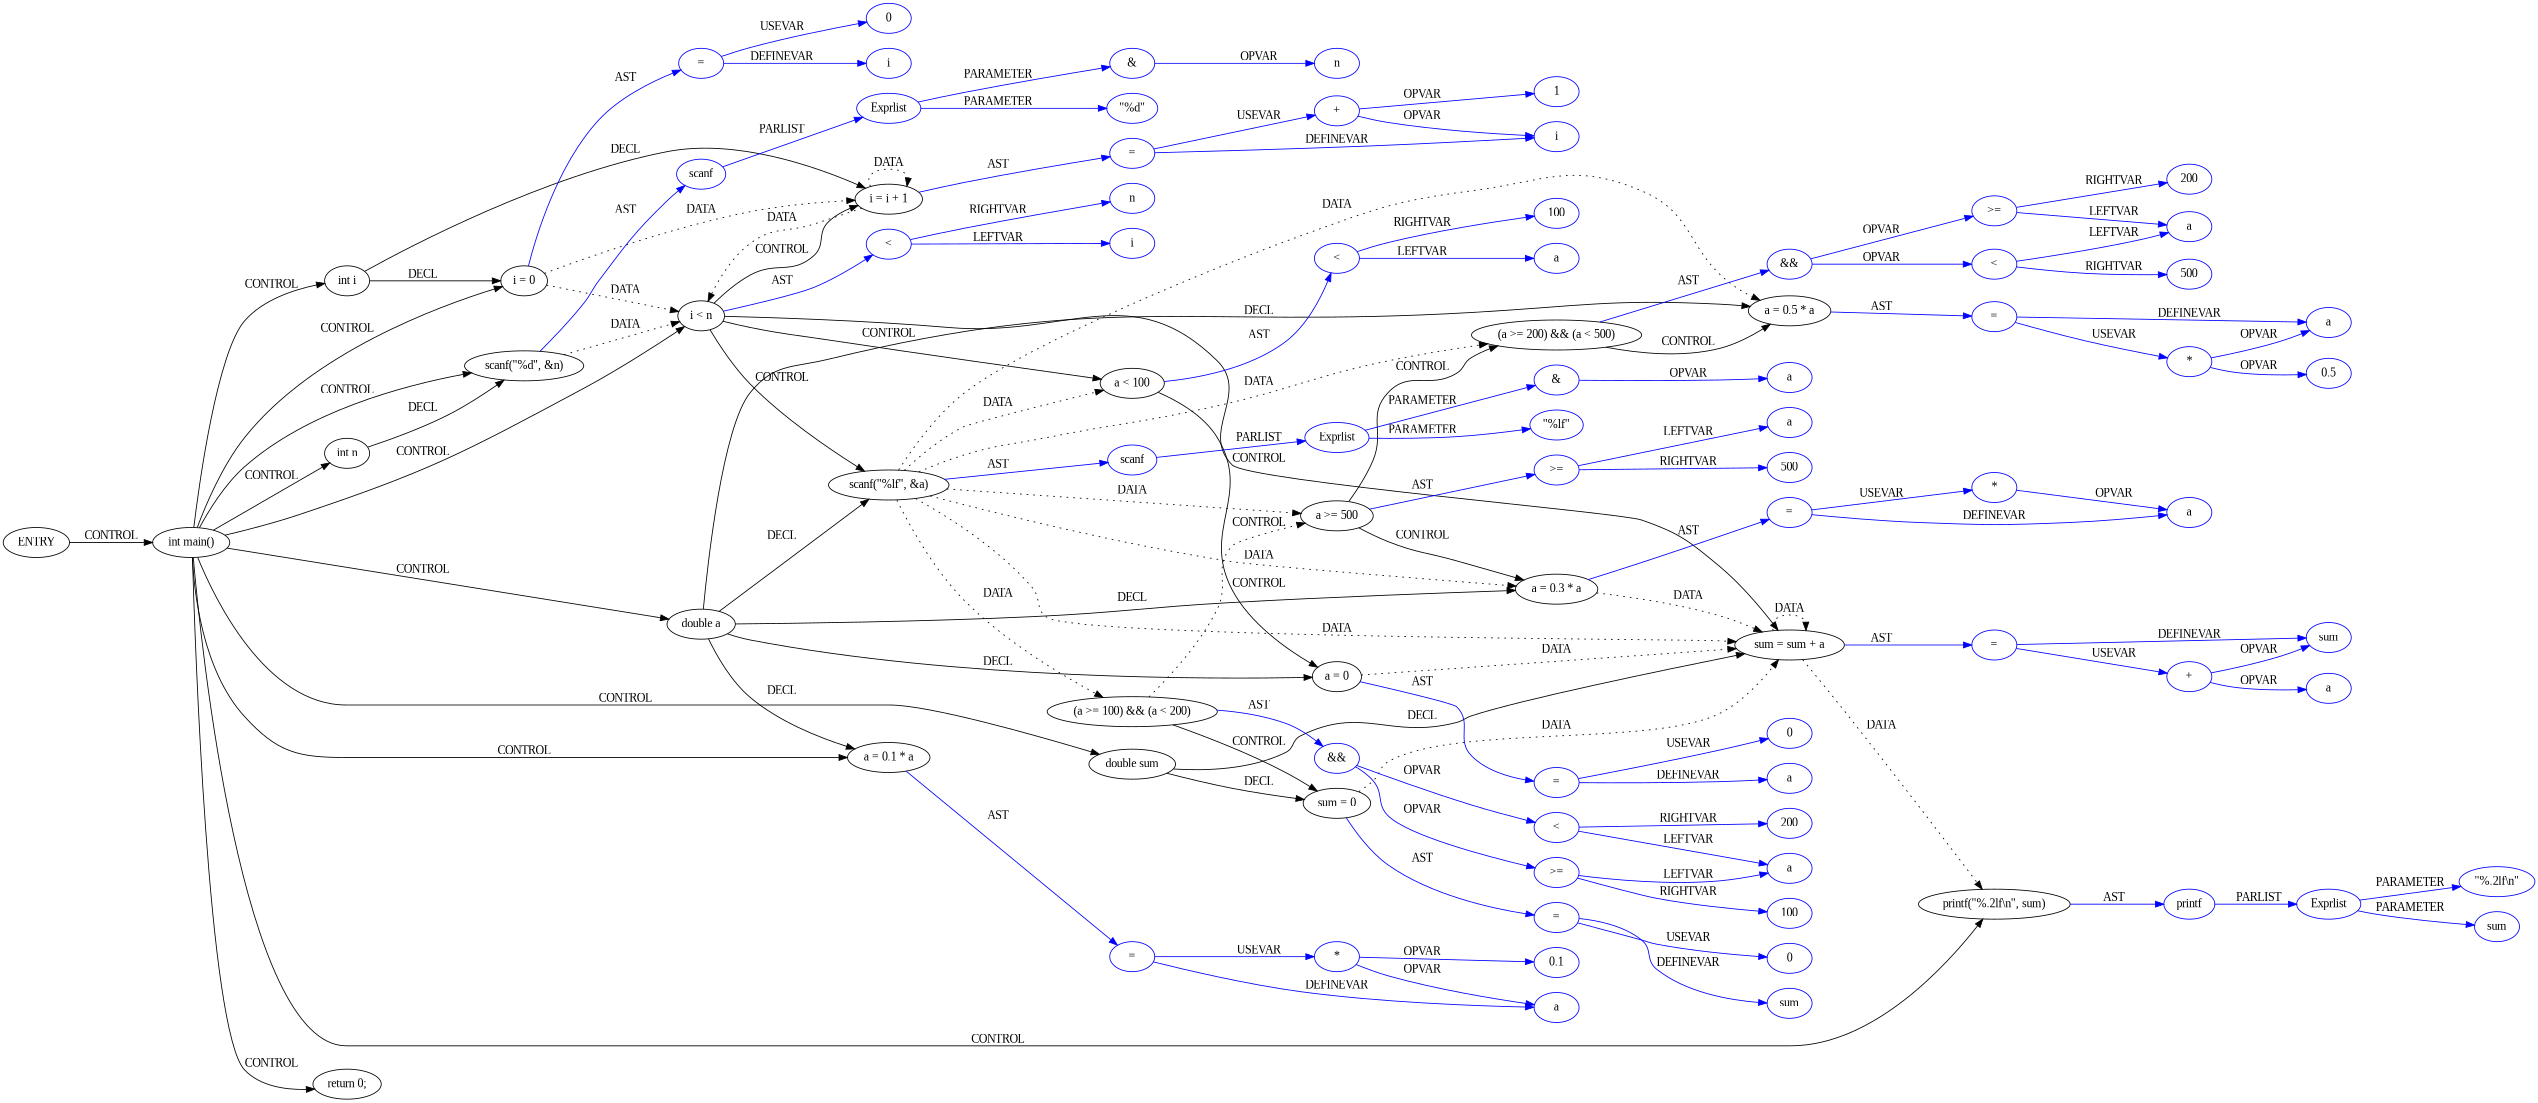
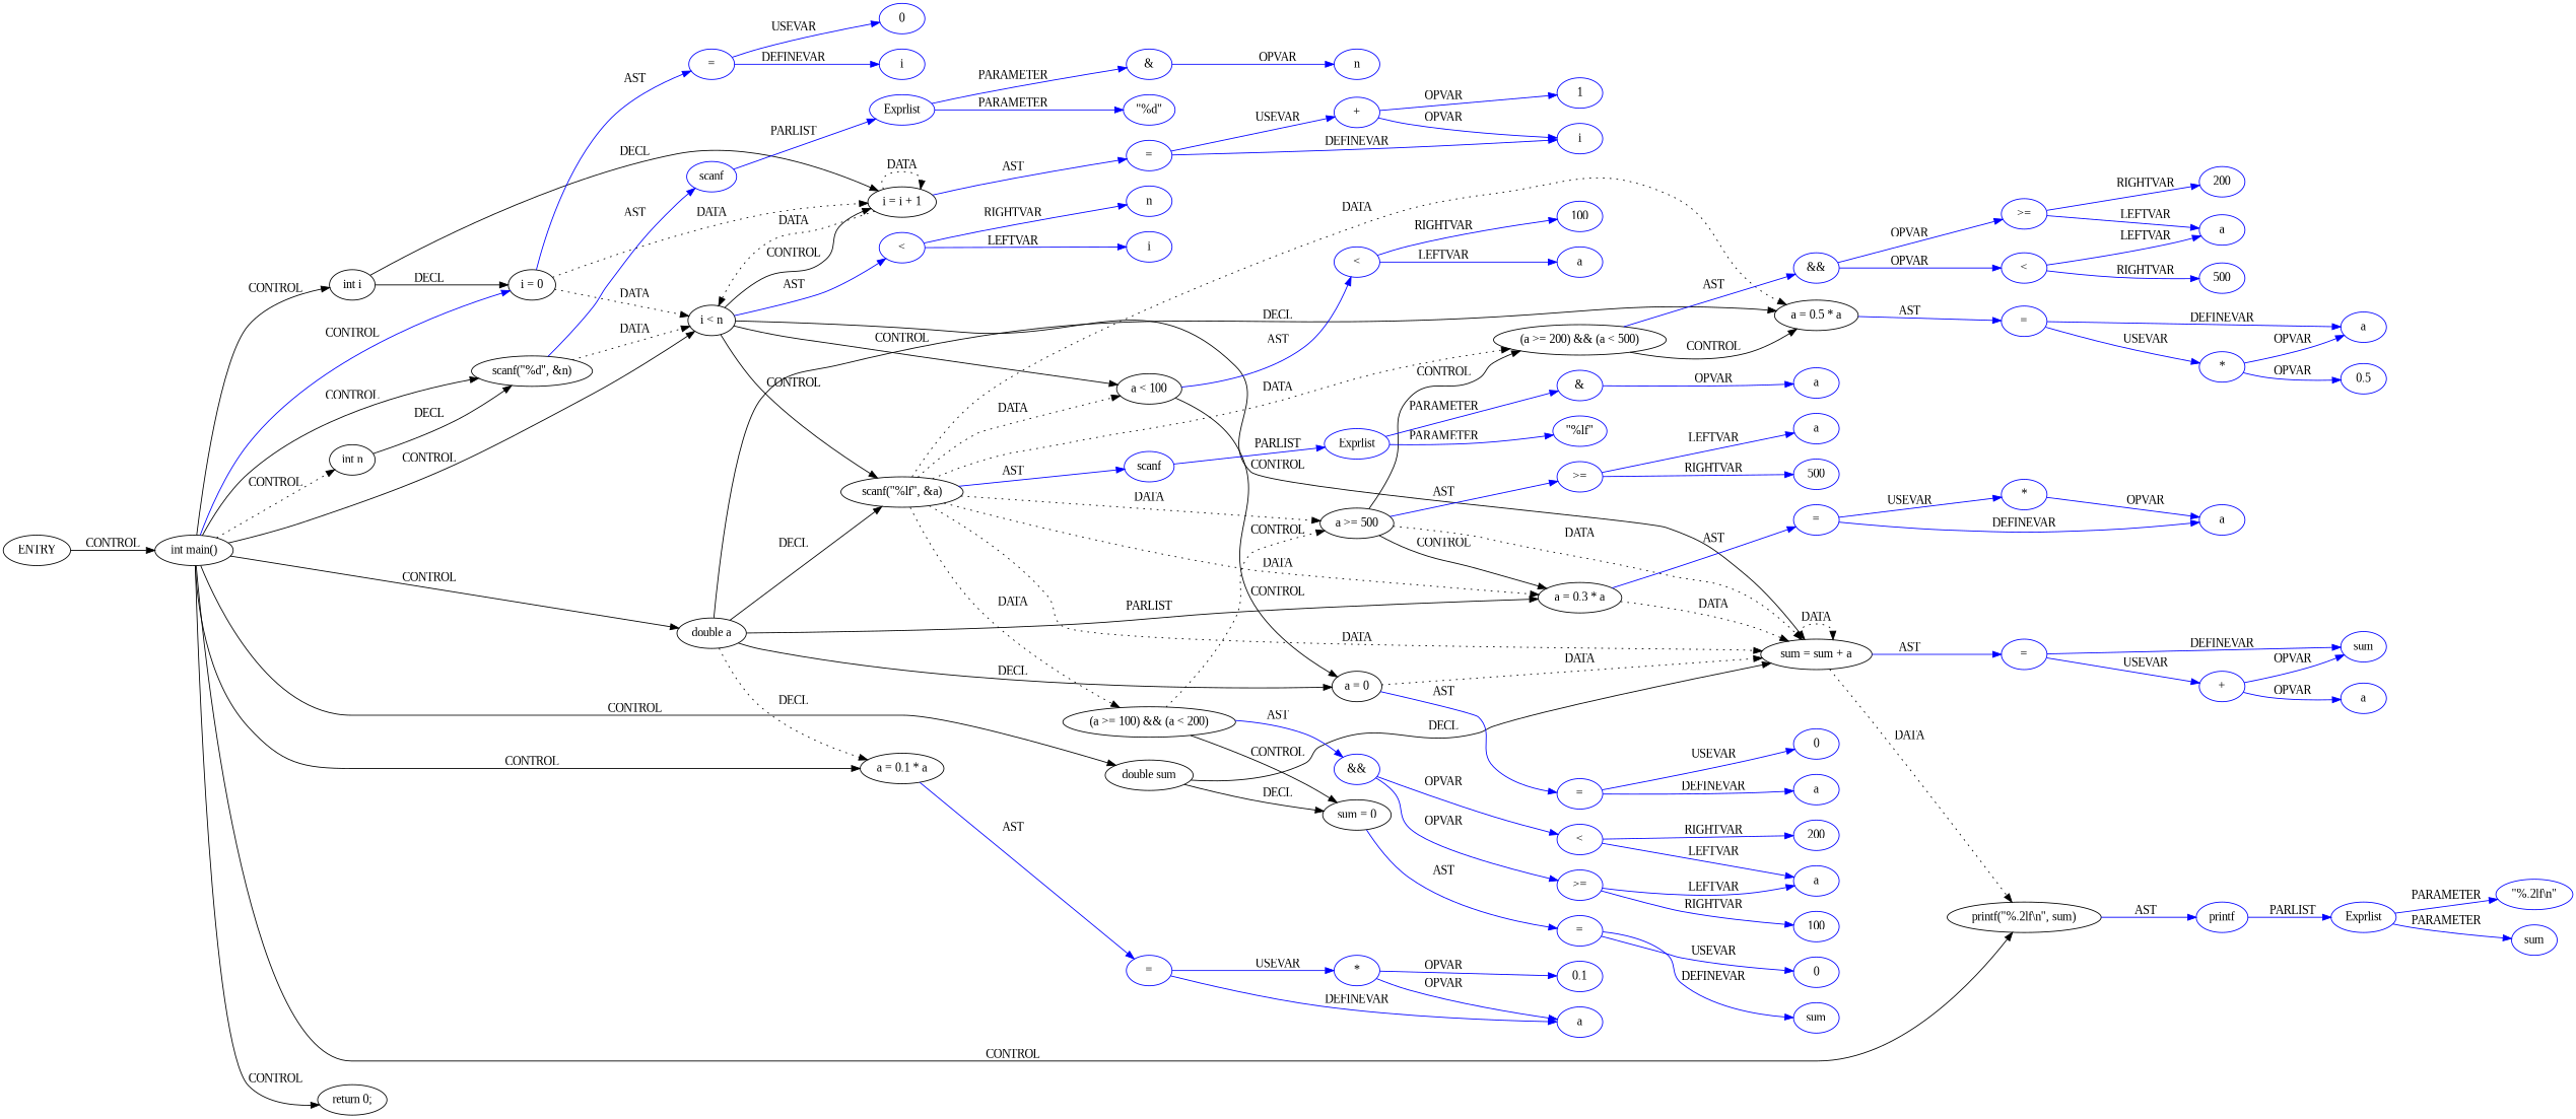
  digraph {
    fontname="Liberation Serif"
    rankdir=LR
    node [coord=10 fontname="Liberation Serif" type=VAR color=blue]
    edge [fontname="Liberation Serif" color=blue]
    n1 [coord=-1 label=ENTRY type=ENTRY color=""]
    n2 [coord=3 label="int main()" type=CONTROL color=""]
    n3 [coord=4 label="int i" type=DECL varname=i vartype=int color=""]
    n4 [coord=5 label="int n" type=DECL varname=n vartype=int color=""]
    n5 [coord=6 label="double a" type=DECL varname=a vartype=double color=""]
    n6 [coord=7 label="double sum" type=DECL varname=sum vartype=double color=""]
    n7 [coord=8 label="a = 0.1 * a" type=ASSIGN color=""]
    n8 [coord=9 label="scanf(\"%d\", &n)" type=CALL color=""]
    n9 [label="i = 0" type=ASSIGN color=""]
    n10 [label="i < n" type=CONTROL color=""]
    n11 [coord=23 label="printf(\"%.2lf\\n\", sum)" type=CALL color=""]
    n12 [coord=24 label="return 0;" type=CONTROL color=""]
    n13 [label="i = i + 1" type=ASSIGN color=""]
    n14 [coord=11 label="scanf(\"%lf\", &a)" type=CALL color=""]
    n15 [coord=13 label="a = 0" type=ASSIGN color=""]
    n16 [coord=17 label="a = 0.3 * a" type=ASSIGN color=""]
    n17 [coord=19 label="a = 0.5 * a" type=ASSIGN color=""]
    n18 [coord=15 label="sum = 0" type=ASSIGN color=""]
    n19 [coord=21 label="sum = sum + a" type=ASSIGN color=""]
    n20 [coord=8 label="=" type=ASSIGNOP]
    n21 [coord=9 label=scanf type=FUNCNAME]
    n22 [label="=" type=ASSIGNOP]
    n23 [coord=12 label="a < 100" type=CONTROL color=""]
    n24 [label="<" type=OP]
    n25 [coord=23 label=printf type=FUNCNAME]
    n26 [label="=" type=ASSIGNOP]
    n27 [coord=11 label=scanf type=FUNCNAME]
    n28 [coord=14 label="(a >= 100) && (a < 200)" type=CONTROL color=""]
    n29 [coord=16 label="a >= 500" type=CONTROL color=""]
    n30 [coord=18 label="(a >= 200) && (a < 500)" type=CONTROL color=""]
    n31 [coord=13 label="=" type=ASSIGNOP]
    n32 [coord=17 label="=" type=ASSIGNOP]
    n33 [coord=19 label="=" type=ASSIGNOP]
    n34 [coord=15 label="=" type=ASSIGNOP]
    n35 [coord=21 label="=" type=ASSIGNOP]
    n36 [coord=8 label=a]
    n37 [coord=8 label="*" type=OP]
    n38 [coord=8 label=0.1 type=CONST]
    n39 [coord=9 label=Exprlist type=EXPRS]
    n40 [coord=9 label="\"%d\"" type=CONST]
    n41 [coord=9 label="&" type=OP]
    n42 [coord=9 label=n]
    n43 [label=i]
    n44 [label=0 type=CONST]
    n45 [coord=12 label="<" type=OP]
    n46 [label=i]
    n47 [label=n]
    n48 [coord=11 label=Exprlist type=EXPRS]
    n49 [coord=14 label="&&" type=OP]
    n50 [coord=16 label=">=" type=OP]
    n51 [coord=18 label="&&" type=OP]
    n52 [coord=11 label="\"%lf\"" type=CONST]
    n53 [coord=11 label="&" type=OP]
    n54 [coord=11 label=a]
    n55 [coord=12 label=a]
    n56 [coord=12 label=100 type=CONST]
    n57 [coord=13 label=a]
    n58 [coord=13 label=0 type=CONST]
    n59 [coord=14 label=">=" type=OP]
    n60 [coord=14 label="<" type=OP]
    n61 [coord=15 label=sum]
    n62 [coord=15 label=0 type=CONST]
    n63 [coord=16 label=a]
    n64 [coord=16 label=500 type=CONST]
    n65 [coord=17 label=a]
    n66 [coord=17 label="*" type=OP]
    n67 [coord=18 label=">=" type=OP]
    n68 [coord=18 label="<" type=OP]
    n69 [coord=19 label=a]
    n70 [coord=19 label="*" type=OP]
    n71 [coord=19 label=0.5 type=CONST]
    n72 [coord=18 label=a]
    n73 [coord=18 label=200 type=CONST]
    n74 [coord=18 label=500 type=CONST]
    n75 [coord=14 label=a]
    n76 [coord=14 label=100 type=CONST]
    n77 [coord=14 label=200 type=CONST]
    n78 [coord=21 label=sum]
    n79 [coord=21 label="+" type=OP]
    n80 [coord=21 label=a]
    n81 [label=i]
    n82 [label="+" type=OP]
    n83 [label=1 type=CONST]
    n84 [coord=23 label=Exprlist type=EXPRS]
    n85 [coord=23 label="\"%.2lf\\n\"" type=CONST]
    n86 [coord=23 label=sum]
    n1 -> n2 [label=CONTROL color=""]
    n2 -> n3 [label=CONTROL color=""]
-   n2 -> n4 [label=CONTROL color=""]
+   n2 -> n4 [label=CONTROL style=dotted color=""]
    n2 -> n5 [label=CONTROL color=""]
    n2 -> n6 [label=CONTROL color=""]
    n2 -> n7 [label=CONTROL color=""]
    n2 -> n8 [label=CONTROL color=""]
-   n2 -> n9 [label=CONTROL color=""]
+   n2 -> n9 [label=CONTROL]
    n2 -> n10 [label=CONTROL color=""]
    n2 -> n11 [label=CONTROL color=""]
    n2 -> n12 [label=CONTROL color=""]
    n3 -> n9 [label=DECL color=""]
    n3 -> n13 [label=DECL color=""]
    n4 -> n8 [label=DECL color=""]
-   n5 -> n7 [label=DECL color=""]
+   n5 -> n7 [label=DECL style=dotted color=""]
    n5 -> n14 [label=DECL color=""]
    n5 -> n15 [label=DECL color=""]
-   n5 -> n16 [label=DECL color=""]
+   n5 -> n16 [label=PARLIST color=""]
    n5 -> n17 [label=DECL color=""]
    n6 -> n18 [label=DECL color=""]
    n6 -> n19 [label=DECL color=""]
    n7 -> n20 [label=AST]
    n8 -> n10 [label=DATA style=dotted color=""]
    n8 -> n21 [label=AST]
    n9 -> n10 [label=DATA style=dotted color=""]
    n9 -> n13 [label=DATA style=dotted color=""]
    n9 -> n22 [label=AST]
    n10 -> n13 [label=CONTROL color=""]
    n10 -> n14 [label=CONTROL color=""]
    n10 -> n19 [label=CONTROL color=""]
    n10 -> n23 [label=CONTROL color=""]
    n10 -> n24 [label=AST]
    n11 -> n25 [label=AST]
    n13 -> n10 [label=DATA style=dotted color=""]
    n13 -> n13 [label=DATA style=dotted color=""]
    n13 -> n26 [label=AST]
    n14 -> n16 [label=DATA style=dotted color=""]
    n14 -> n17 [label=DATA style=dotted color=""]
    n14 -> n19 [label=DATA style=dotted color=""]
    n14 -> n23 [label=DATA style=dotted color=""]
    n14 -> n27 [label=AST]
    n14 -> n28 [label=DATA style=dotted color=""]
    n14 -> n29 [label=DATA style=dotted color=""]
    n14 -> n30 [label=DATA style=dotted color=""]
    n15 -> n19 [label=DATA style=dotted color=""]
    n15 -> n31 [label=AST]
    n16 -> n19 [label=DATA style=dotted color=""]
    n16 -> n32 [label=AST]
    n17 -> n33 [label=AST]
-   n18 -> n19 [label=DATA style=dotted color=""]
+   n29 -> n19 [label=DATA style=dotted color=""]
    n18 -> n34 [label=AST]
    n19 -> n11 [label=DATA style=dotted color=""]
    n19 -> n19 [label=DATA style=dotted color=""]
    n19 -> n35 [label=AST]
    n20 -> n36 [label=DEFINEVAR]
    n20 -> n37 [label=USEVAR]
    n21 -> n39 [label=PARLIST]
    n22 -> n43 [label=DEFINEVAR]
    n22 -> n44 [label=USEVAR]
    n23 -> n15 [label=CONTROL color=""]
    n23 -> n45 [label=AST]
    n24 -> n46 [label=LEFTVAR]
    n24 -> n47 [label=RIGHTVAR]
    n25 -> n84 [label=PARLIST]
    n26 -> n81 [label=DEFINEVAR]
    n26 -> n82 [label=USEVAR]
    n27 -> n48 [label=PARLIST]
    n28 -> n18 [label=CONTROL color=""]
    n28 -> n29 [label=CONTROL style=dotted color=""]
    n28 -> n49 [label=AST]
    n29 -> n16 [label=CONTROL color=""]
    n29 -> n30 [label=CONTROL color=""]
    n29 -> n50 [label=AST]
    n30 -> n17 [label=CONTROL color=""]
    n30 -> n51 [label=AST]
    n31 -> n57 [label=DEFINEVAR]
    n31 -> n58 [label=USEVAR]
    n32 -> n65 [label=DEFINEVAR]
    n32 -> n66 [label=USEVAR]
    n33 -> n69 [label=DEFINEVAR]
    n33 -> n70 [label=USEVAR]
    n34 -> n61 [label=DEFINEVAR]
    n34 -> n62 [label=USEVAR]
    n35 -> n78 [label=DEFINEVAR]
    n35 -> n79 [label=USEVAR]
    n37 -> n36 [label=OPVAR]
    n37 -> n38 [label=OPVAR]
    n39 -> n40 [label=PARAMETER]
    n39 -> n41 [label=PARAMETER]
    n41 -> n42 [label=OPVAR]
    n45 -> n55 [label=LEFTVAR]
    n45 -> n56 [label=RIGHTVAR]
    n48 -> n52 [label=PARAMETER]
    n48 -> n53 [label=PARAMETER]
    n49 -> n59 [label=OPVAR]
    n49 -> n60 [label=OPVAR]
    n50 -> n63 [label=LEFTVAR]
    n50 -> n64 [label=RIGHTVAR]
    n51 -> n67 [label=OPVAR]
    n51 -> n68 [label=OPVAR]
    n53 -> n54 [label=OPVAR]
    n59 -> n75 [label=LEFTVAR]
    n59 -> n76 [label=RIGHTVAR]
    n60 -> n75 [label=LEFTVAR]
    n60 -> n77 [label=RIGHTVAR]
    n66 -> n65 [label=OPVAR]
    n67 -> n72 [label=LEFTVAR]
    n67 -> n73 [label=RIGHTVAR]
    n68 -> n72 [label=LEFTVAR]
    n68 -> n74 [label=RIGHTVAR]
    n70 -> n69 [label=OPVAR]
    n70 -> n71 [label=OPVAR]
    n79 -> n78 [label=OPVAR]
    n79 -> n80 [label=OPVAR]
    n82 -> n81 [label=OPVAR]
    n82 -> n83 [label=OPVAR]
    n84 -> n85 [label=PARAMETER]
    n84 -> n86 [label=PARAMETER]
  }
